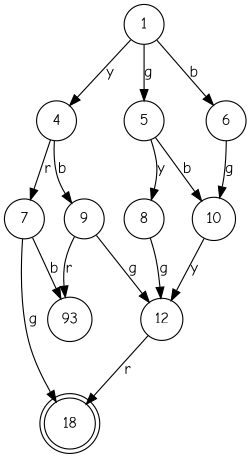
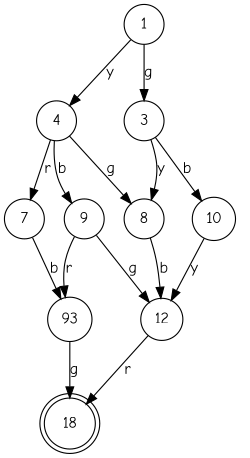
  digraph {
    fontname="Comic Neue"
    rankdir=TB
    node [fontname="Comic Neue" shape=circle]
    edge [fontname="Comic Neue"]
    1
    4
-   5
-   6
+   5 [label=3]
    7
    8
    9
    10
    12
    n10 [label=93]
    n11 [label=18 shape=doublecircle]
    subgraph sub_1 {
      rank=same
      1
    }
    subgraph sub_2 {
      rank=same
      4
      5
-     6
    }
    subgraph sub_3 {
      rank=same
      7
      8
      9
      10
    }
    subgraph sub_4 {
      rank=same
      12
      n10
    }
    subgraph sub_5 {
      rank=same
      n11
    }
    1 -> 4 [label=y]
    1 -> 5 [label=g]
-   1 -> 6 [label=b]
    4 -> 7 [label=r]
+   4 -> 8 [label=g]
    4 -> 9 [label=b]
    5 -> 7 [style=invis]
    5 -> 8 [style=invis]
    5 -> 8 [label=y]
    5 -> 9 [style=invis]
    5 -> 10 [label=b]
-   6 -> 10 [label=g]
    7 -> 8 [style=invis]
    7 -> n10 [label=b]
-   8 -> 12 [label=g]
+   8 -> 12 [label=b]
    8 -> n10 [style=invis]
    9 -> 10 [style=invis]
    9 -> 12 [label=g]
    9 -> n10 [style=invis]
    9 -> n10 [label=r]
    10 -> 12 [label=y]
    12 -> n11 [label=r]
-   7 -> n11 [label=g]
+   n10 -> n11 [label=g]
  }
